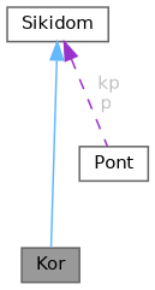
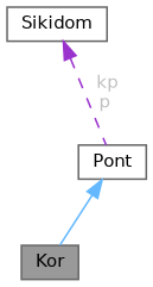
  digraph {
    node [color=gray40 fillcolor=white fontname=Helvetica fontsize=10 shape=box style=filled]
    edge [dir=back fontname=Helvetica fontsize=10 labelfontname=Helvetica labelfontsize=10]
    n1 [fillcolor=grey60 fontcolor=black height=0.2 label=Kor width=0.4]
    n2 [height=0.2 label=Sikidom width=0.4]
    n3 [height=0.2 label=Pont width=0.4]
-   n2 -> n1 [color=steelblue1 style=solid]
+   n3 -> n1 [color=steelblue1 style=solid]
    n2 -> n3 [color=darkorchid3 fontcolor=grey label=" kp\np" style=dashed]
  }
